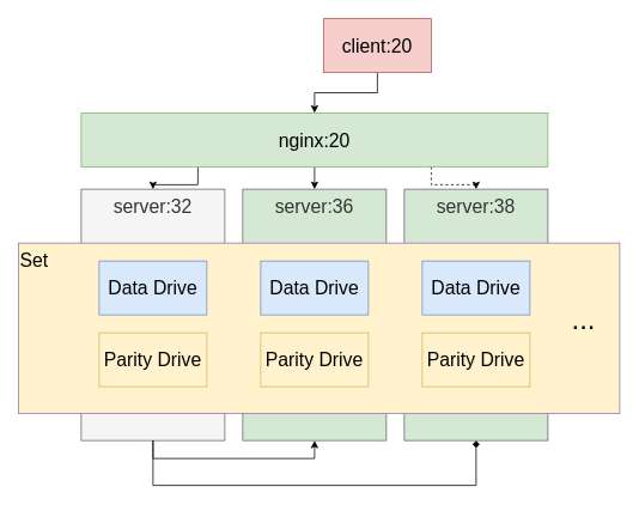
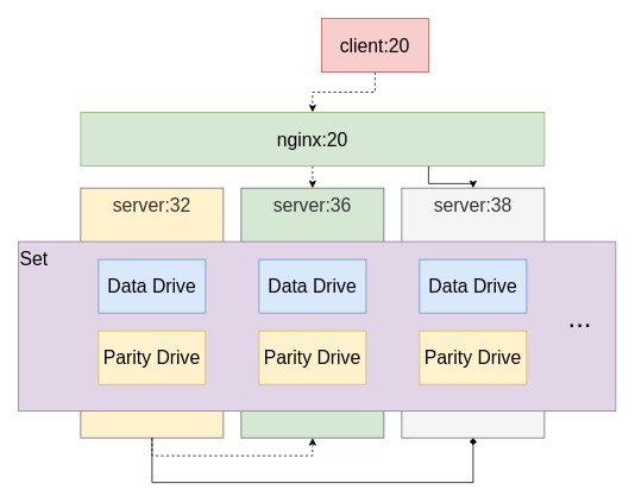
  <mxCell id="0" />
  <mxCell id="1" parent="0" />
- <mxCell id="2" value="server:32" style="rounded=0;whiteSpace=wrap;html=1;align=center;verticalAlign=top;fontSize=21;fillColor=#f5f5f5;fontColor=#333333;strokeColor=#666666;" vertex="1" parent="1"><mxGeometry x="90" y="210" width="160" height="280" as="geometry" /></mxCell>
+ <mxCell id="2" value="server:32" style="rounded=0;whiteSpace=wrap;html=1;align=center;verticalAlign=top;fontSize=21;fillColor=#fff2cc;fontColor=#333333;strokeColor=#666666;" vertex="1" parent="1"><mxGeometry x="90" y="210" width="160" height="280" as="geometry" /></mxCell>
  <mxCell id="3" value="server:36" style="rounded=0;whiteSpace=wrap;html=1;align=center;verticalAlign=top;fontSize=21;fillColor=#d5e8d4;fontColor=#333333;strokeColor=#666666;" vertex="1" parent="1"><mxGeometry x="270" y="210" width="160" height="280" as="geometry" /></mxCell>
- <mxCell id="4" value="server:38" style="rounded=0;whiteSpace=wrap;html=1;align=center;verticalAlign=top;fontSize=21;fillColor=#d5e8d4;fontColor=#333333;strokeColor=#666666;" vertex="1" parent="1"><mxGeometry x="450" y="210" width="160" height="280" as="geometry" /></mxCell>
- <mxCell id="5" value="Set" style="rounded=0;whiteSpace=wrap;html=1;fontSize=21;fillColor=#fff2cc;strokeColor=#9673a6;align=left;verticalAlign=top;" vertex="1" parent="1"><mxGeometry x="20" y="270" width="670" height="190" as="geometry" /></mxCell>
- <mxCell id="6" style="edgeStyle=orthogonalEdgeStyle;rounded=0;orthogonalLoop=1;jettySize=auto;html=1;exitX=0.5;exitY=1;exitDx=0;exitDy=0;entryX=0.5;entryY=1;entryDx=0;entryDy=0;fontSize=21;" edge="1" parent="1" source="2" target="3"><mxGeometry relative="1" as="geometry" /></mxCell>
+ <mxCell id="4" value="server:38" style="rounded=0;whiteSpace=wrap;html=1;align=center;verticalAlign=top;fontSize=21;fillColor=#f5f5f5;fontColor=#333333;strokeColor=#666666;" vertex="1" parent="1"><mxGeometry x="450" y="210" width="160" height="280" as="geometry" /></mxCell>
+ <mxCell id="5" value="Set" style="rounded=0;whiteSpace=wrap;html=1;fontSize=21;fillColor=#e1d5e7;strokeColor=#9673a6;align=left;verticalAlign=top;" vertex="1" parent="1"><mxGeometry x="20" y="270" width="670" height="190" as="geometry" /></mxCell>
+ <mxCell id="6" style="edgeStyle=orthogonalEdgeStyle;rounded=0;orthogonalLoop=1;jettySize=auto;html=1;exitX=0.5;exitY=1;exitDx=0;exitDy=0;entryX=0.5;entryY=1;entryDx=0;entryDy=0;fontSize=21;dashed=1;" edge="1" parent="1" source="2" target="3"><mxGeometry relative="1" as="geometry" /></mxCell>
  <mxCell id="7" style="edgeStyle=orthogonalEdgeStyle;rounded=0;orthogonalLoop=1;jettySize=auto;html=1;exitX=0.5;exitY=1;exitDx=0;exitDy=0;entryX=0.5;entryY=1;entryDx=0;entryDy=0;fontSize=21;endArrow=diamond;" edge="1" parent="1" source="2" target="4"><mxGeometry relative="1" as="geometry"><Array as="points"><mxPoint x="170" y="540" /><mxPoint x="530" y="540" /></Array></mxGeometry></mxCell>
  <mxCell id="8" value="Data Drive" style="rounded=0;whiteSpace=wrap;html=1;fillColor=#dae8fc;strokeColor=#6c8ebf;fontSize=21;" vertex="1" parent="1"><mxGeometry x="110" y="290" width="120" height="60" as="geometry" /></mxCell>
  <mxCell id="9" value="Parity&amp;nbsp;Drive" style="rounded=0;whiteSpace=wrap;html=1;fillColor=#fff2cc;strokeColor=#d6b656;fontSize=21;" vertex="1" parent="1"><mxGeometry x="110" y="370" width="120" height="60" as="geometry" /></mxCell>
  <mxCell id="10" value="..." style="text;html=1;strokeColor=none;fillColor=none;align=center;verticalAlign=middle;whiteSpace=wrap;rounded=0;fontSize=32;" vertex="1" parent="1"><mxGeometry x="620" y="340" width="60" height="30" as="geometry" /></mxCell>
  <mxCell id="11" value="Data Drive" style="rounded=0;whiteSpace=wrap;html=1;fillColor=#dae8fc;strokeColor=#6c8ebf;fontSize=21;" vertex="1" parent="1"><mxGeometry x="290" y="290" width="120" height="60" as="geometry" /></mxCell>
  <mxCell id="12" value="Parity&amp;nbsp;Drive" style="rounded=0;whiteSpace=wrap;html=1;fillColor=#fff2cc;strokeColor=#d6b656;fontSize=21;" vertex="1" parent="1"><mxGeometry x="290" y="370" width="120" height="60" as="geometry" /></mxCell>
  <mxCell id="13" value="Data Drive" style="rounded=0;whiteSpace=wrap;html=1;fillColor=#dae8fc;strokeColor=#6c8ebf;fontSize=21;" vertex="1" parent="1"><mxGeometry x="470" y="290" width="120" height="60" as="geometry" /></mxCell>
  <mxCell id="14" value="Parity&amp;nbsp;Drive" style="rounded=0;whiteSpace=wrap;html=1;fillColor=#fff2cc;strokeColor=#d6b656;fontSize=21;" vertex="1" parent="1"><mxGeometry x="470" y="370" width="120" height="60" as="geometry" /></mxCell>
- <mxCell id="15" style="edgeStyle=orthogonalEdgeStyle;rounded=0;orthogonalLoop=1;jettySize=auto;html=1;exitX=0.5;exitY=1;exitDx=0;exitDy=0;entryX=0.5;entryY=0;entryDx=0;entryDy=0;fontSize=21;" edge="1" parent="1" source="16" target="20"><mxGeometry relative="1" as="geometry" /></mxCell>
+ <mxCell id="15" style="edgeStyle=orthogonalEdgeStyle;rounded=0;orthogonalLoop=1;jettySize=auto;html=1;exitX=0.5;exitY=1;exitDx=0;exitDy=0;entryX=0.5;entryY=0;entryDx=0;entryDy=0;fontSize=21;dashed=1;" edge="1" parent="1" source="16" target="20"><mxGeometry relative="1" as="geometry" /></mxCell>
  <mxCell id="16" value="&lt;font style=&quot;font-size: 21px&quot;&gt;client:20&lt;/font&gt;" style="rounded=0;whiteSpace=wrap;html=1;fontSize=21;verticalAlign=middle;fillColor=#f8cecc;strokeColor=#b85450;" vertex="1" parent="1"><mxGeometry x="360" y="20" width="120" height="60" as="geometry" /></mxCell>
- <mxCell id="17" style="edgeStyle=orthogonalEdgeStyle;rounded=0;orthogonalLoop=1;jettySize=auto;html=1;exitX=0.25;exitY=1;exitDx=0;exitDy=0;entryX=0.5;entryY=0;entryDx=0;entryDy=0;fontSize=32;" edge="1" parent="1" source="20" target="2"><mxGeometry relative="1" as="geometry" /></mxCell>
- <mxCell id="18" style="edgeStyle=orthogonalEdgeStyle;rounded=0;orthogonalLoop=1;jettySize=auto;html=1;exitX=0.5;exitY=1;exitDx=0;exitDy=0;entryX=0.5;entryY=0;entryDx=0;entryDy=0;fontSize=32;" edge="1" parent="1" source="20" target="3"><mxGeometry relative="1" as="geometry" /></mxCell>
- <mxCell id="19" style="edgeStyle=orthogonalEdgeStyle;rounded=0;orthogonalLoop=1;jettySize=auto;html=1;exitX=0.75;exitY=1;exitDx=0;exitDy=0;fontSize=32;dashed=1;" edge="1" parent="1" source="20" target="4"><mxGeometry relative="1" as="geometry" /></mxCell>
+ <mxCell id="18" style="edgeStyle=orthogonalEdgeStyle;rounded=0;orthogonalLoop=1;jettySize=auto;html=1;exitX=0.5;exitY=1;exitDx=0;exitDy=0;entryX=0.5;entryY=0;entryDx=0;entryDy=0;fontSize=32;dashed=1;" edge="1" parent="1" source="20" target="3"><mxGeometry relative="1" as="geometry" /></mxCell>
+ <mxCell id="19" style="edgeStyle=orthogonalEdgeStyle;rounded=0;orthogonalLoop=1;jettySize=auto;html=1;exitX=0.75;exitY=1;exitDx=0;exitDy=0;fontSize=32;" edge="1" parent="1" source="20" target="4"><mxGeometry relative="1" as="geometry" /></mxCell>
  <mxCell id="20" value="&lt;font style=&quot;font-size: 21px&quot;&gt;nginx:20&lt;br&gt;&lt;/font&gt;" style="rounded=0;whiteSpace=wrap;html=1;fontSize=21;verticalAlign=middle;fillColor=#d5e8d4;strokeColor=#82b366;" vertex="1" parent="1"><mxGeometry x="90" y="125" width="520" height="60" as="geometry" /></mxCell>
